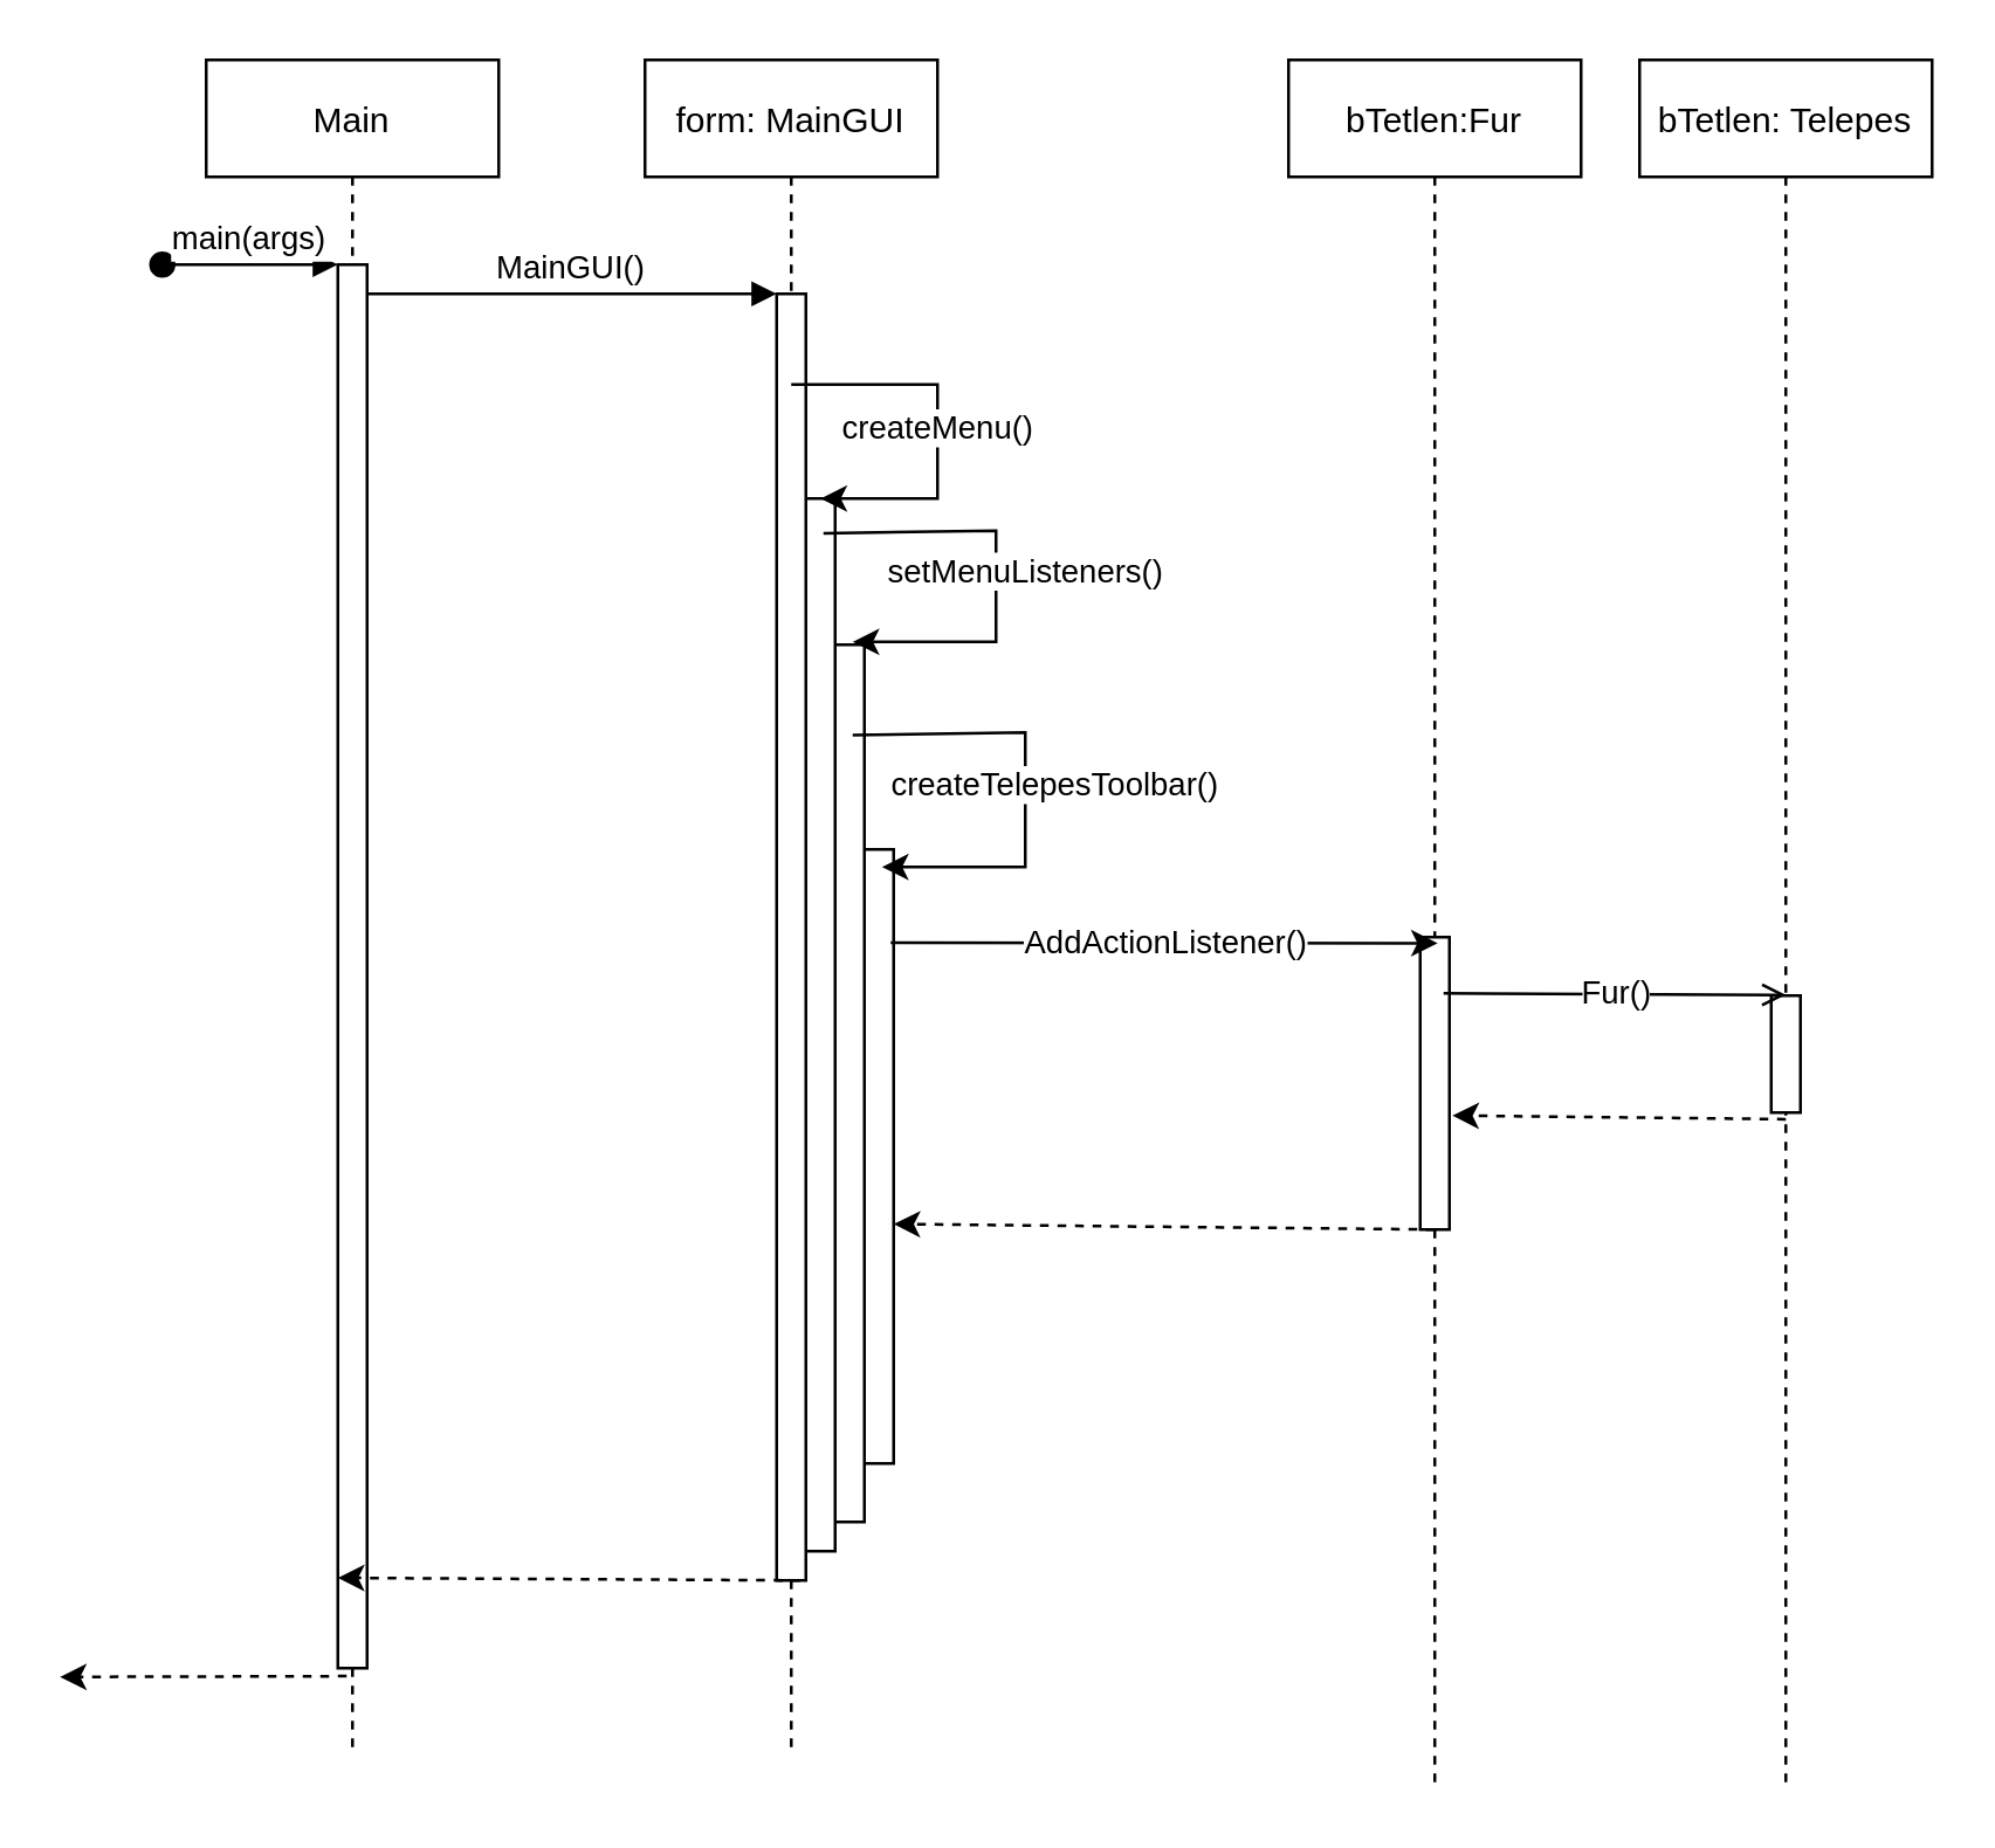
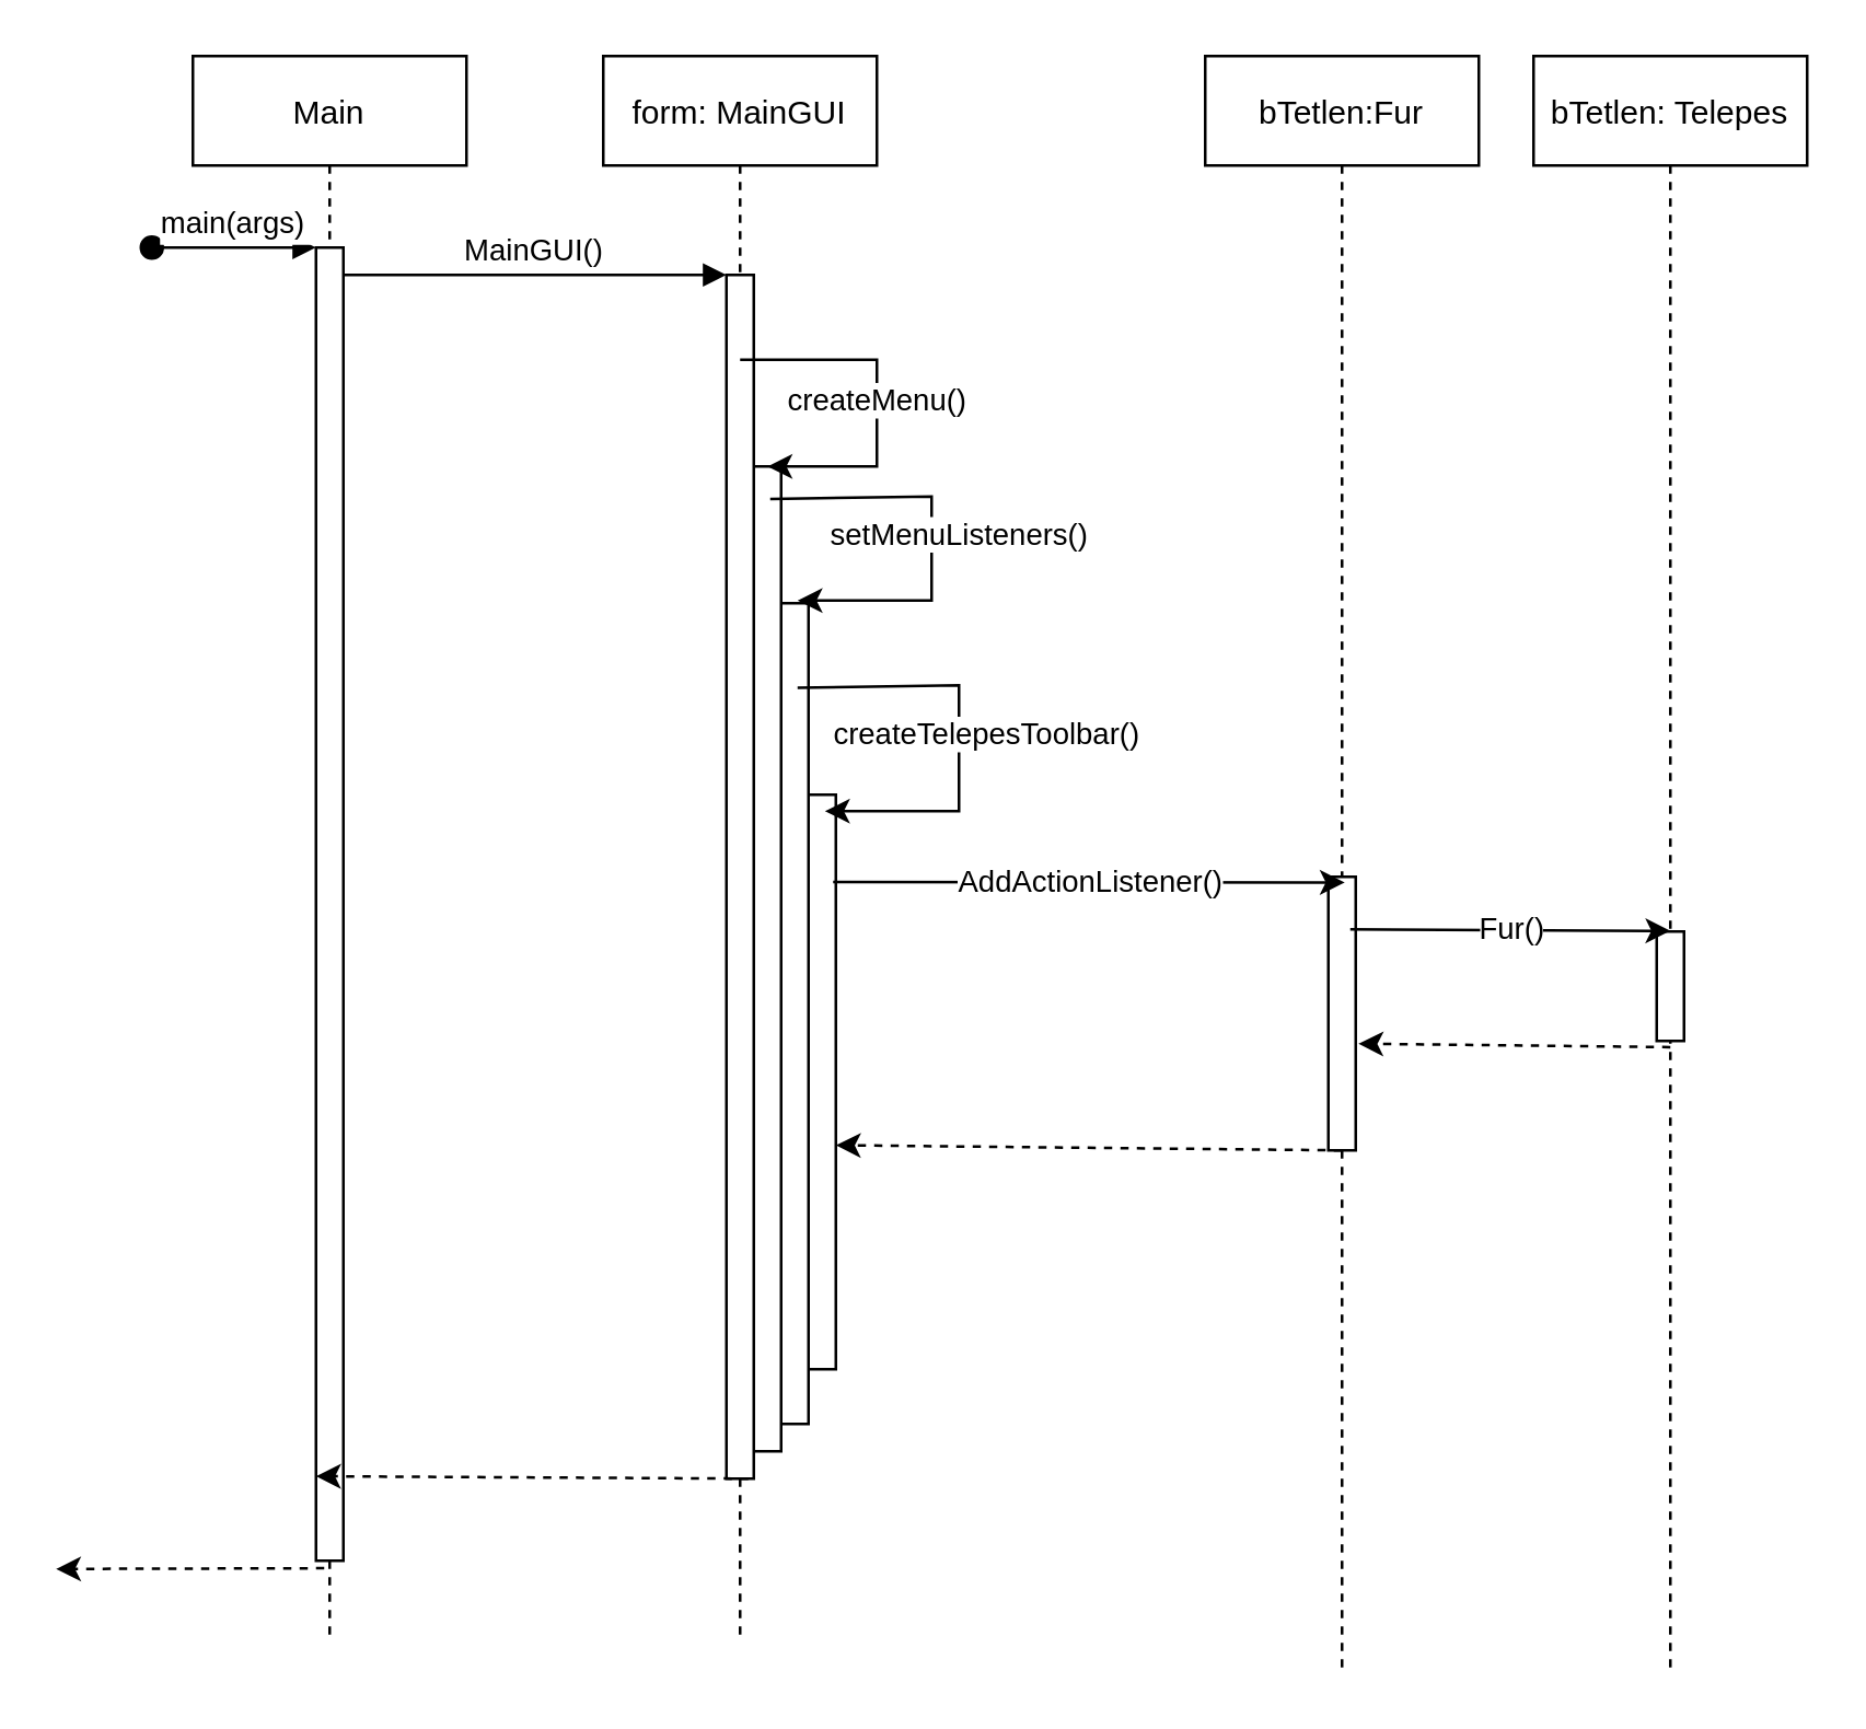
  <mxCell id="0" />
  <mxCell id="1" parent="0" />
  <mxCell id="2" value="Main" style="shape=umlLifeline;perimeter=lifelinePerimeter;container=1;collapsible=0;recursiveResize=0;rounded=0;shadow=0;strokeWidth=1;" parent="1" vertex="1"><mxGeometry x="70" y="20" width="100" height="580" as="geometry" /></mxCell>
  <mxCell id="3" value="" style="points=[];perimeter=orthogonalPerimeter;rounded=0;shadow=0;strokeWidth=1;" parent="2" vertex="1"><mxGeometry x="45" y="70" width="10" height="480" as="geometry" /></mxCell>
  <mxCell id="4" value="main(args)" style="verticalAlign=bottom;startArrow=oval;endArrow=block;startSize=8;shadow=0;strokeWidth=1;" parent="2" target="3" edge="1"><mxGeometry relative="1" as="geometry"><mxPoint x="-15" y="70" as="sourcePoint" /></mxGeometry></mxCell>
  <mxCell id="5" value="form: MainGUI" style="shape=umlLifeline;perimeter=lifelinePerimeter;container=1;collapsible=0;recursiveResize=0;rounded=0;shadow=0;strokeWidth=1;" parent="1" vertex="1"><mxGeometry x="220" y="20" width="100" height="580" as="geometry" /></mxCell>
  <mxCell id="6" value="" style="points=[];perimeter=orthogonalPerimeter;rounded=0;shadow=0;strokeWidth=1;" vertex="1" parent="5"><mxGeometry x="75" y="270" width="10" height="210" as="geometry" /></mxCell>
  <mxCell id="7" value="" style="points=[];perimeter=orthogonalPerimeter;rounded=0;shadow=0;strokeWidth=1;" vertex="1" parent="5"><mxGeometry x="65" y="200" width="10" height="300" as="geometry" /></mxCell>
  <mxCell id="8" value="" style="points=[];perimeter=orthogonalPerimeter;rounded=0;shadow=0;strokeWidth=1;" vertex="1" parent="5"><mxGeometry x="55" y="150" width="10" height="360" as="geometry" /></mxCell>
  <mxCell id="9" value="" style="points=[];perimeter=orthogonalPerimeter;rounded=0;shadow=0;strokeWidth=1;" parent="5" vertex="1"><mxGeometry x="45" y="80" width="10" height="440" as="geometry" /></mxCell>
  <mxCell id="10" value="createMenu()&lt;span style=&quot;color: rgba(0 , 0 , 0 , 0) ; font-family: monospace ; font-size: 0px ; background-color: rgb(248 , 249 , 250)&quot;&gt;%3CmxGraphModel%3E%3Croot%3E%3CmxCell%20id%3D%220%22%2F%3E%3CmxCell%20id%3D%221%22%20parent%3D%220%22%2F%3E%3CmxCell%20id%3D%222%22%20value%3D%22form%3A%20MainGUI%22%20style%3D%22shape%3DumlLifeline%3Bperimeter%3DlifelinePerimeter%3Bcontainer%3D1%3Bcollapsible%3D0%3BrecursiveResize%3D0%3Brounded%3D0%3Bshadow%3D0%3BstrokeWidth%3D1%3B%22%20vertex%3D%221%22%20parent%3D%221%22%3E%3CmxGeometry%20x%3D%22300%22%20y%3D%2280%22%20width%3D%22100%22%20height%3D%22300%22%20as%3D%22geometry%22%2F%3E%3C%2FmxCell%3E%3CmxCell%20id%3D%223%22%20value%3D%22%22%20style%3D%22points%3D%5B%5D%3Bperimeter%3DorthogonalPerimeter%3Brounded%3D0%3Bshadow%3D0%3BstrokeWidth%3D1%3B%22%20vertex%3D%221%22%20parent%3D%222%22%3E%3CmxGeometry%20x%3D%2245%22%20y%3D%2280%22%20width%3D%2210%22%20height%3D%22160%22%20as%3D%22geometry%22%2F%3E%3C%2FmxCell%3E%3C%2Froot%3E%3C%2FmxGraphModel%3E&lt;/span&gt;" style="endArrow=classic;html=1;rounded=0;" edge="1" parent="5"><mxGeometry width="50" height="50" relative="1" as="geometry"><mxPoint x="50" y="111" as="sourcePoint" /><mxPoint x="60" y="150" as="targetPoint" /><Array as="points"><mxPoint x="100" y="111" /><mxPoint x="100" y="150" /></Array></mxGeometry></mxCell>
  <mxCell id="11" value="setMenuListeners()" style="endArrow=classic;html=1;rounded=0;startArrow=none;exitX=0.6;exitY=0.033;exitDx=0;exitDy=0;exitPerimeter=0;" edge="1" parent="5" source="8"><mxGeometry x="-0.006" y="10" width="50" height="50" relative="1" as="geometry"><mxPoint x="70" y="156" as="sourcePoint" /><mxPoint x="71" y="199" as="targetPoint" /><Array as="points"><mxPoint x="120" y="161" /><mxPoint x="120" y="199" /></Array><mxPoint as="offset" /></mxGeometry></mxCell>
  <mxCell id="12" value="createTelepesToolbar()" style="endArrow=classic;html=1;rounded=0;startArrow=none;exitX=0.6;exitY=0.103;exitDx=0;exitDy=0;exitPerimeter=0;" edge="1" parent="5" source="7"><mxGeometry x="-0.006" y="10" width="50" height="50" relative="1" as="geometry"><mxPoint x="83" y="230" as="sourcePoint" /><mxPoint x="81" y="276" as="targetPoint" /><Array as="points"><mxPoint x="130" y="230" /><mxPoint x="130" y="276" /></Array><mxPoint as="offset" /></mxGeometry></mxCell>
  <mxCell id="13" value="MainGUI()" style="verticalAlign=bottom;endArrow=block;entryX=0;entryY=0;shadow=0;strokeWidth=1;" parent="1" source="3" target="9" edge="1"><mxGeometry relative="1" as="geometry"><mxPoint x="265" y="100" as="sourcePoint" /></mxGeometry></mxCell>
  <mxCell id="14" value="bTetlen:Fur" style="shape=umlLifeline;perimeter=lifelinePerimeter;container=1;collapsible=0;recursiveResize=0;rounded=0;shadow=0;strokeWidth=1;" vertex="1" parent="1"><mxGeometry x="440" y="20" width="100" height="590" as="geometry" /></mxCell>
  <mxCell id="15" value="" style="points=[];perimeter=orthogonalPerimeter;rounded=0;shadow=0;strokeWidth=1;" vertex="1" parent="14"><mxGeometry x="45" y="300" width="10" height="100" as="geometry" /></mxCell>
  <mxCell id="16" value="AddActionListener()" style="endArrow=classic;html=1;exitX=0.9;exitY=0.152;exitDx=0;exitDy=0;exitPerimeter=0;entryX=0.51;entryY=0.512;entryDx=0;entryDy=0;entryPerimeter=0;" edge="1" parent="1" source="6" target="14"><mxGeometry width="50" height="50" relative="1" as="geometry"><mxPoint x="390" y="390" as="sourcePoint" /><mxPoint x="487" y="326" as="targetPoint" /></mxGeometry></mxCell>
  <mxCell id="17" value="bTetlen: Telepes" style="shape=umlLifeline;perimeter=lifelinePerimeter;container=1;collapsible=0;recursiveResize=0;rounded=0;shadow=0;strokeWidth=1;" vertex="1" parent="1"><mxGeometry x="560" y="20" width="100" height="590" as="geometry" /></mxCell>
  <mxCell id="18" value="" style="points=[];perimeter=orthogonalPerimeter;rounded=0;shadow=0;strokeWidth=1;" vertex="1" parent="17"><mxGeometry x="45" y="320" width="10" height="40" as="geometry" /></mxCell>
- <mxCell id="19" value="Fur()" style="endArrow=open;html=1;exitX=0.53;exitY=0.541;exitDx=0;exitDy=0;exitPerimeter=0;entryX=0.5;entryY=0.542;entryDx=0;entryDy=0;entryPerimeter=0;" edge="1" parent="1" source="14" target="17"><mxGeometry width="50" height="50" relative="1" as="geometry"><mxPoint x="390" y="390" as="sourcePoint" /><mxPoint x="440" y="340" as="targetPoint" /></mxGeometry></mxCell>
+ <mxCell id="19" value="Fur()" style="endArrow=classic;html=1;exitX=0.53;exitY=0.541;exitDx=0;exitDy=0;exitPerimeter=0;entryX=0.5;entryY=0.542;entryDx=0;entryDy=0;entryPerimeter=0;" edge="1" parent="1" source="14" target="17"><mxGeometry width="50" height="50" relative="1" as="geometry"><mxPoint x="390" y="390" as="sourcePoint" /><mxPoint x="440" y="340" as="targetPoint" /></mxGeometry></mxCell>
  <mxCell id="20" value="" style="endArrow=classic;html=1;exitX=0.5;exitY=0.614;exitDx=0;exitDy=0;exitPerimeter=0;dashed=1;" edge="1" parent="1" source="17"><mxGeometry width="50" height="50" relative="1" as="geometry"><mxPoint x="390" y="390" as="sourcePoint" /><mxPoint x="496" y="381" as="targetPoint" /></mxGeometry></mxCell>
  <mxCell id="21" value="" style="endArrow=classic;html=1;dashed=1;entryX=1;entryY=0.61;entryDx=0;entryDy=0;entryPerimeter=0;" edge="1" parent="1" target="6"><mxGeometry width="50" height="50" relative="1" as="geometry"><mxPoint x="490" y="420" as="sourcePoint" /><mxPoint x="370" y="420" as="targetPoint" /></mxGeometry></mxCell>
  <mxCell id="22" value="" style="endArrow=classic;html=1;dashed=1;entryX=0.45;entryY=0.895;entryDx=0;entryDy=0;entryPerimeter=0;exitX=0.8;exitY=1;exitDx=0;exitDy=0;exitPerimeter=0;" edge="1" parent="1" source="9" target="2"><mxGeometry width="50" height="50" relative="1" as="geometry"><mxPoint x="265" y="521.9" as="sourcePoint" /><mxPoint x="80" y="520" as="targetPoint" /></mxGeometry></mxCell>
  <mxCell id="23" value="" style="endArrow=classic;html=1;dashed=1;exitX=0.48;exitY=0.953;exitDx=0;exitDy=0;exitPerimeter=0;" edge="1" parent="1" source="2"><mxGeometry width="50" height="50" relative="1" as="geometry"><mxPoint x="120" y="530" as="sourcePoint" /><mxPoint x="20" y="573" as="targetPoint" /></mxGeometry></mxCell>
